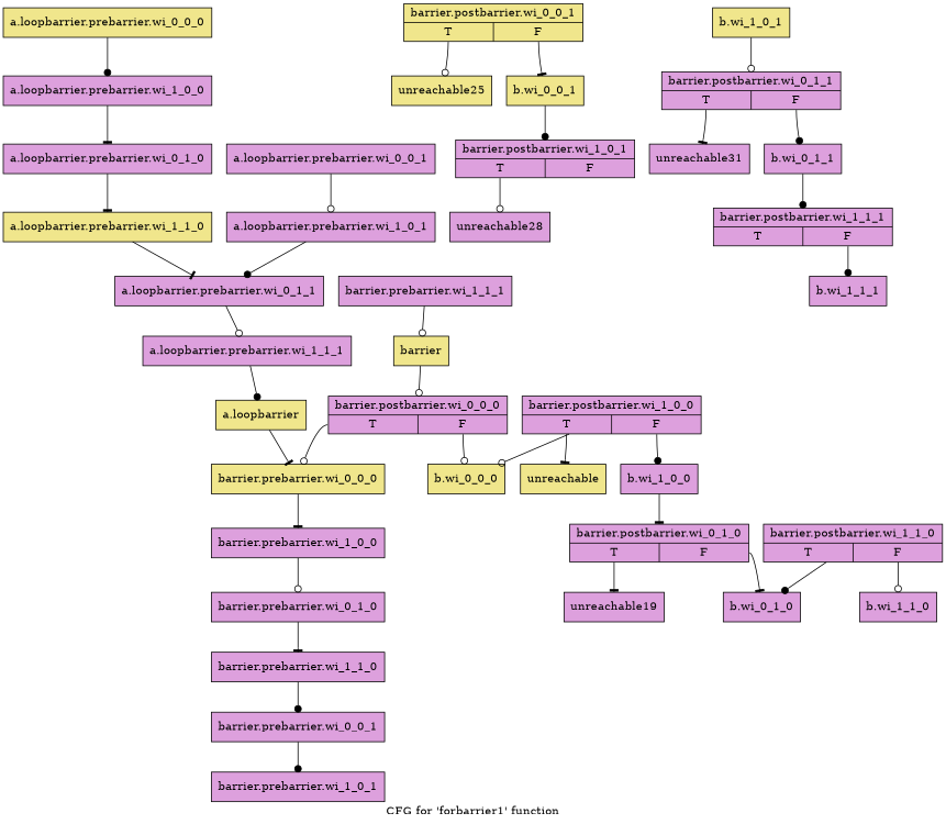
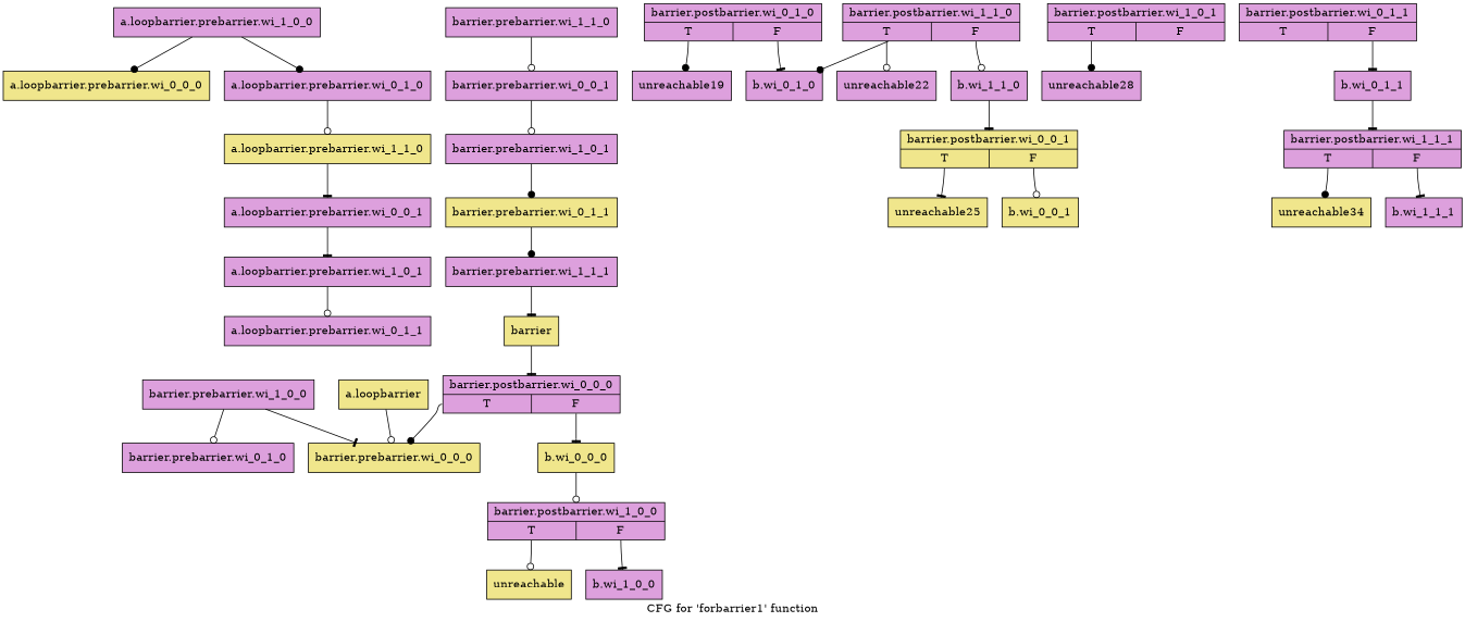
  digraph {
    label="CFG for 'forbarrier1' function"
    node [fillcolor=plum shape=record style=filled]
    edge [arrowhead=tee]
    n1 [fillcolor=khaki label="{a.loopbarrier.prebarrier.wi_0_0_0}"]
    n2 [label="{a.loopbarrier.prebarrier.wi_1_0_0}"]
    n3 [label="{a.loopbarrier.prebarrier.wi_0_1_0}"]
    n4 [fillcolor=khaki label="{a.loopbarrier.prebarrier.wi_1_1_0}"]
    n5 [fillcolor=khaki label="{a.loopbarrier}"]
    n6 [fillcolor=khaki label="{barrier.prebarrier.wi_0_0_0}"]
    n7 [label="{barrier.prebarrier.wi_1_0_0}"]
    n8 [label="{barrier.prebarrier.wi_0_1_0}"]
    n9 [label="{barrier.prebarrier.wi_1_1_0}"]
    n10 [fillcolor=khaki label="{barrier}"]
    n11 [label="{barrier.postbarrier.wi_0_0_0|{<s0>T|<s1>F}}"]
    n12 [fillcolor=khaki label="{b.wi_0_0_0}"]
    n13 [label="{barrier.postbarrier.wi_1_0_0|{<s0>T|<s1>F}}"]
    n14 [label="{b.wi_1_0_0}"]
    n15 [fillcolor=khaki label="{unreachable}"]
    n16 [label="{barrier.postbarrier.wi_0_1_0|{<s0>T|<s1>F}}"]
    n17 [label="{a.loopbarrier.prebarrier.wi_0_0_1}"]
    n18 [label="{a.loopbarrier.prebarrier.wi_1_0_1}"]
    n19 [label="{a.loopbarrier.prebarrier.wi_0_1_1}"]
-   n20 [label="{a.loopbarrier.prebarrier.wi_1_1_1}"]
    n21 [label="{barrier.prebarrier.wi_0_0_1}"]
    n22 [label="{barrier.prebarrier.wi_1_0_1}"]
+   n23 [fillcolor=khaki label="{barrier.prebarrier.wi_0_1_1}"]
    n24 [label="{barrier.prebarrier.wi_1_1_1}"]
    n25 [label="{unreachable19}"]
    n26 [label="{b.wi_0_1_0}"]
    n27 [label="{barrier.postbarrier.wi_1_1_0|{<s0>T|<s1>F}}"]
+   n28 [label="{unreachable22}"]
    n29 [label="{b.wi_1_1_0}"]
    n30 [fillcolor=khaki label="{barrier.postbarrier.wi_0_0_1|{<s0>T|<s1>F}}"]
    n31 [fillcolor=khaki label="{unreachable25}"]
    n32 [fillcolor=khaki label="{b.wi_0_0_1}"]
    n33 [label="{barrier.postbarrier.wi_1_0_1|{<s0>T|<s1>F}}"]
    n34 [label="{unreachable28}"]
-   n35 [fillcolor=khaki label="{b.wi_1_0_1}"]
    n36 [label="{barrier.postbarrier.wi_0_1_1|{<s0>T|<s1>F}}"]
-   n37 [label="{unreachable31}"]
    n38 [label="{b.wi_0_1_1}"]
    n39 [label="{barrier.postbarrier.wi_1_1_1|{<s0>T|<s1>F}}"]
+   n40 [fillcolor=khaki label="{unreachable34}"]
    n41 [label="{b.wi_1_1_1}"]
-   n1 -> n2 [arrowhead=dot]
-   n2 -> n3
-   n3 -> n4
-   n4 -> n19
-   n5 -> n6
-   n6 -> n7
+   n2 -> n1 [arrowhead=dot]
+   n2 -> n3 [arrowhead=dot]
+   n3 -> n4 [arrowhead=odot]
+   n4 -> n17
+   n5 -> n6 [arrowhead=odot]
+   n7 -> n6
    n7 -> n8 [arrowhead=odot]
-   n8 -> n9
-   n9 -> n21 [arrowhead=dot]
-   n10 -> n11 [arrowhead=odot]
-   n11 -> n6 [arrowhead=odot tailport=s0]
-   n11 -> n12 [arrowhead=odot tailport=s1]
-   n13 -> n12 [arrowhead=odot]
-   n13 -> n14 [arrowhead=dot tailport=s1]
-   n13 -> n15 [tailport=s0]
-   n14 -> n16
-   n16 -> n25 [tailport=s0]
+   n9 -> n21 [arrowhead=odot]
+   n10 -> n11
+   n11 -> n6 [arrowhead=dot tailport=s0]
+   n11 -> n12 [tailport=s1]
+   n12 -> n13 [arrowhead=odot]
+   n13 -> n14 [tailport=s1]
+   n13 -> n15 [arrowhead=odot tailport=s0]
+   n16 -> n25 [arrowhead=dot tailport=s0]
    n16 -> n26 [tailport=s1]
-   n17 -> n18 [arrowhead=odot]
-   n18 -> n19 [arrowhead=dot]
-   n19 -> n20 [arrowhead=odot]
-   n20 -> n5 [arrowhead=dot]
-   n21 -> n22 [arrowhead=dot]
-   n24 -> n10 [arrowhead=odot]
+   n17 -> n18
+   n18 -> n19 [arrowhead=odot]
+   n21 -> n22 [arrowhead=odot]
+   n22 -> n23 [arrowhead=dot]
+   n23 -> n24 [arrowhead=dot]
+   n24 -> n10
    n27 -> n26 [arrowhead=dot]
+   n27 -> n28 [arrowhead=odot tailport=s0]
    n27 -> n29 [arrowhead=odot tailport=s1]
-   n30 -> n31 [arrowhead=odot tailport=s0]
-   n30 -> n32 [tailport=s1]
-   n32 -> n33 [arrowhead=dot]
-   n33 -> n34 [arrowhead=odot tailport=s0]
-   n35 -> n36 [arrowhead=odot]
-   n36 -> n37 [tailport=s0]
-   n36 -> n38 [arrowhead=dot tailport=s1]
-   n38 -> n39 [arrowhead=dot]
-   n39 -> n41 [arrowhead=dot tailport=s1]
+   n29 -> n30
+   n30 -> n31 [tailport=s0]
+   n30 -> n32 [arrowhead=odot tailport=s1]
+   n33 -> n34 [arrowhead=dot tailport=s0]
+   n36 -> n38 [tailport=s1]
+   n38 -> n39
+   n39 -> n40 [arrowhead=dot tailport=s0]
+   n39 -> n41 [tailport=s1]
  }
